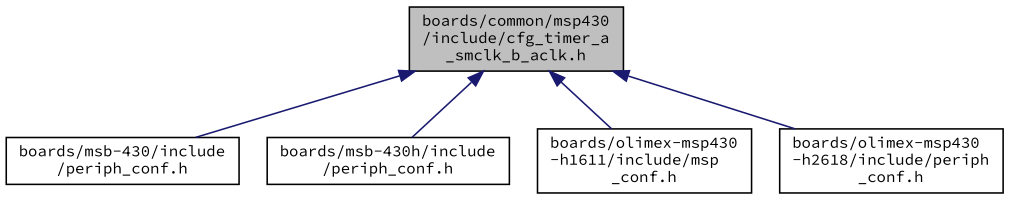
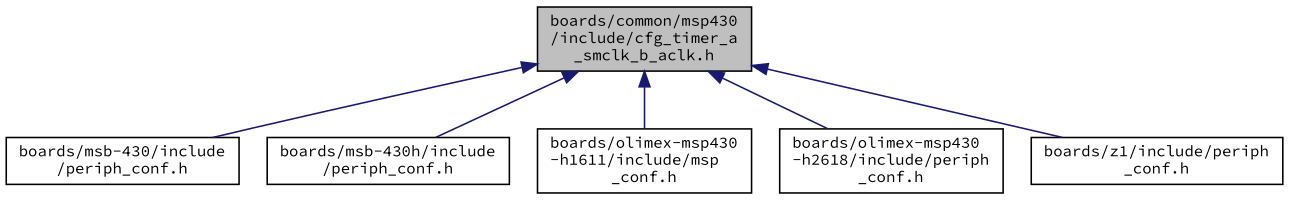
  digraph {
    fontname="Source Code Pro"
    node [color=black fillcolor=white fontname="Source Code Pro" fontsize=10 shape=record style=filled]
    edge [color=midnightblue dir=back fontname="Source Code Pro" fontsize=10 labelfontname=Helvetica labelfontsize=10 style=solid]
    n1 [fillcolor=grey75 fontcolor=black height=0.2 label="boards/common/msp430\l/include/cfg_timer_a\l_smclk_b_aclk.h" width=0.4]
    n2 [height=0.2 label="boards/msb-430/include\l/periph_conf.h" width=0.4]
    n3 [height=0.2 label="boards/msb-430h/include\l/periph_conf.h" width=0.4]
    n4 [height=0.2 label="boards/olimex-msp430\l-h1611/include/msp\l_conf.h" width=0.4]
    n5 [height=0.2 label="boards/olimex-msp430\l-h2618/include/periph\l_conf.h" width=0.4]
+   n6 [height=0.2 label="boards/z1/include/periph\l_conf.h" width=0.4]
    n1 -> n2
    n1 -> n3
    n1 -> n4
    n1 -> n5
+   n1 -> n6
  }
